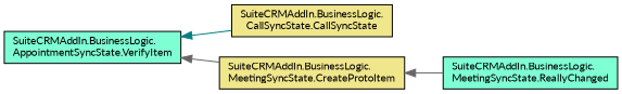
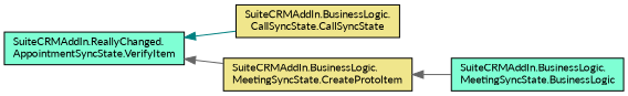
  digraph {
    fontname=Lato
    rankdir=LR
    node [color=black fillcolor=aquamarine fontname=Lato fontsize=10 shape=record style=filled]
    edge [color=gray40 dir=back fontname=Lato fontsize=10 labelfontname=Helvetica labelfontsize=10 style=solid]
-   n1 [fontcolor=black height=0.2 label="SuiteCRMAddIn.BusinessLogic.\lAppointmentSyncState.VerifyItem" width=0.4]
+   n1 [fontcolor=black height=0.2 label="SuiteCRMAddIn.ReallyChanged.\lAppointmentSyncState.VerifyItem" width=0.4]
    n2 [fillcolor=khaki height=0.2 label="SuiteCRMAddIn.BusinessLogic.\lCallSyncState.CallSyncState" width=0.4]
    n3 [fillcolor=khaki height=0.2 label="SuiteCRMAddIn.BusinessLogic.\lMeetingSyncState.CreateProtoItem" width=0.4]
-   n4 [height=0.2 label="SuiteCRMAddIn.BusinessLogic.\lMeetingSyncState.ReallyChanged" width=0.4]
+   n4 [height=0.2 label="SuiteCRMAddIn.BusinessLogic.\lMeetingSyncState.BusinessLogic" width=0.4]
    n1 -> n2 [color=teal]
    n1 -> n3
    n3 -> n4
  }
